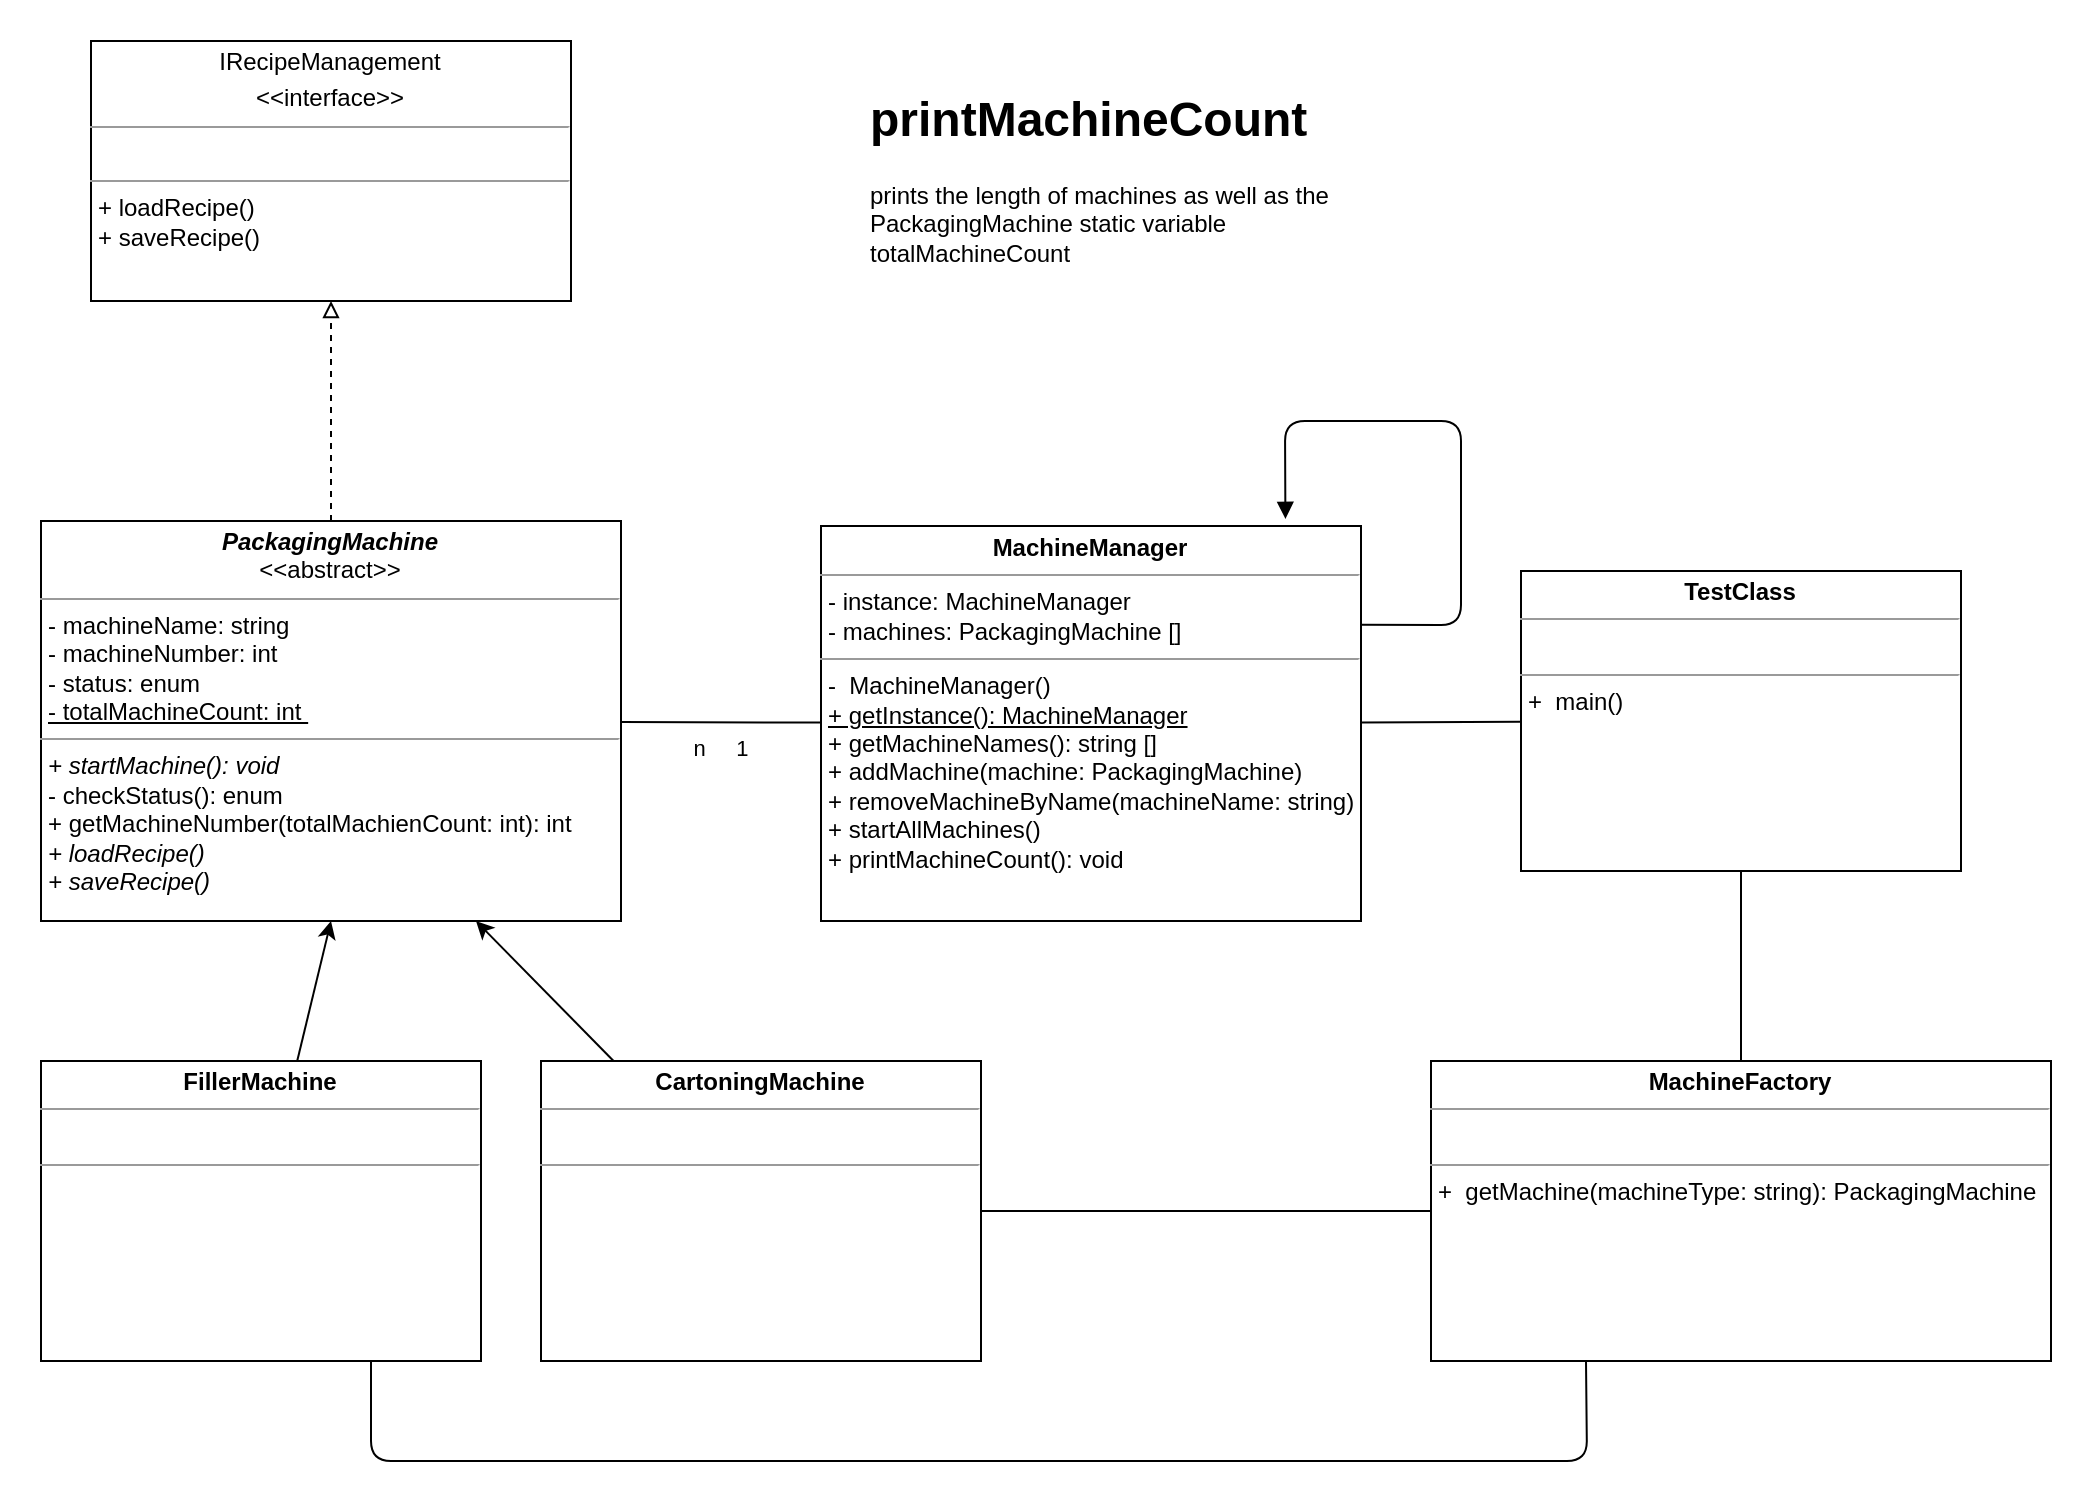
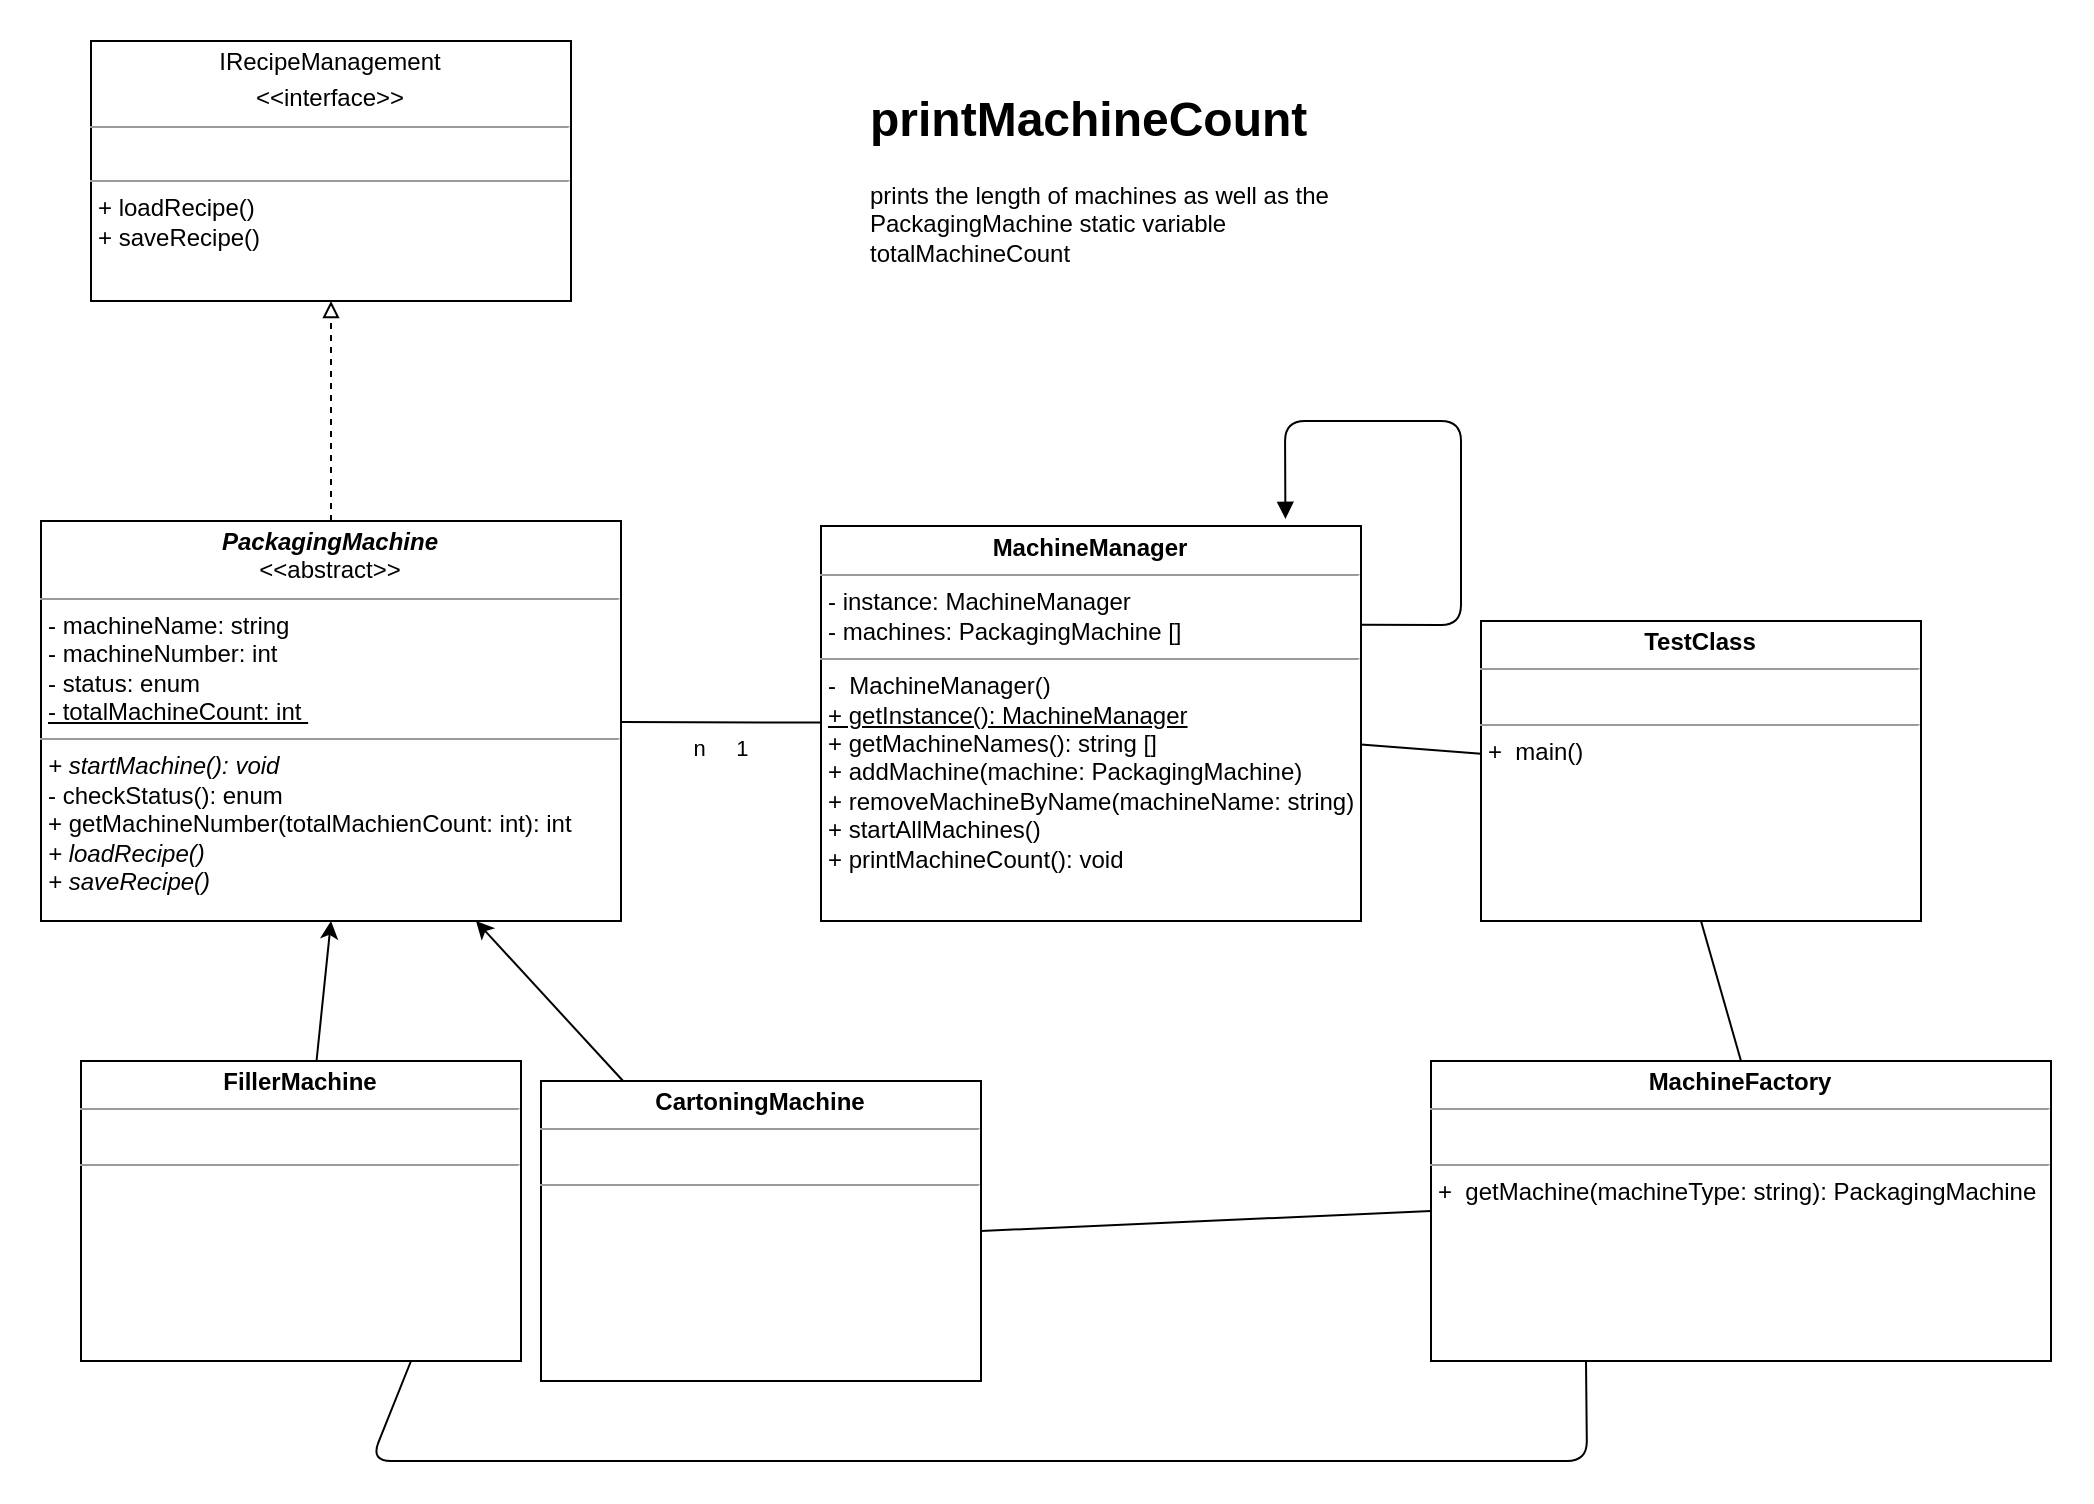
  <mxCell id="0" />
  <mxCell id="1" parent="0" />
  <mxCell id="2" style="edgeStyle=none;html=1;entryX=0.5;entryY=1;entryDx=0;entryDy=0;endArrow=block;endFill=0;dashed=1;" edge="1" parent="1" source="3" target="4"><mxGeometry relative="1" as="geometry" /></mxCell>
  <mxCell id="3" value="&lt;p style=&quot;margin:0px;margin-top:4px;text-align:center;&quot;&gt;&lt;span style=&quot;font-weight: 700;&quot;&gt;&lt;i&gt;PackagingMachine&lt;br&gt;&lt;/i&gt;&lt;/span&gt;&amp;lt;&amp;lt;abstract&amp;gt;&amp;gt;&lt;/p&gt;&lt;hr size=&quot;1&quot;&gt;&lt;p style=&quot;margin:0px;margin-left:4px;&quot;&gt;- machineName: string&lt;br style=&quot;padding: 0px; margin: 0px;&quot;&gt;- machineNumber: int&lt;br style=&quot;padding: 0px; margin: 0px;&quot;&gt;- status: enum&lt;br style=&quot;padding: 0px; margin: 0px;&quot;&gt;&lt;u&gt;- totalMachineCount: int&amp;nbsp;&lt;/u&gt;&lt;br&gt;&lt;/p&gt;&lt;hr size=&quot;1&quot;&gt;&lt;p style=&quot;margin:0px;margin-left:4px;&quot;&gt;&lt;i&gt;+ startMachine(): void&lt;/i&gt;&lt;br&gt;&lt;/p&gt;&lt;p style=&quot;margin:0px;margin-left:4px;&quot;&gt;- checkStatus(): enum&lt;/p&gt;&lt;p style=&quot;margin:0px;margin-left:4px;&quot;&gt;+ getMachineNumber(totalMachienCount: int): int&lt;/p&gt;&lt;p style=&quot;margin:0px;margin-left:4px;&quot;&gt;&lt;i&gt;+ loadRecipe()&lt;br style=&quot;padding: 0px; margin: 0px;&quot;&gt;+ saveRecipe()&lt;/i&gt;&lt;br&gt;&lt;/p&gt;&lt;p style=&quot;margin:0px;margin-left:4px;&quot;&gt;&lt;br&gt;&lt;/p&gt;" style="verticalAlign=top;align=left;overflow=fill;fontSize=12;fontFamily=Helvetica;html=1;fillColor=default;" parent="1" vertex="1"><mxGeometry x="20" y="260" width="290" height="200" as="geometry" /></mxCell>
  <mxCell id="4" value="&lt;p style=&quot;margin:0px;margin-top:4px;text-align:center;&quot;&gt;IRecipeManagement&lt;br&gt;&lt;/p&gt;&lt;p style=&quot;margin:0px;margin-top:4px;text-align:center;&quot;&gt;&amp;lt;&amp;lt;interface&amp;gt;&amp;gt;&lt;/p&gt;&lt;hr size=&quot;1&quot;&gt;&lt;p style=&quot;margin:0px;margin-left:4px;&quot;&gt;&lt;br&gt;&lt;/p&gt;&lt;hr size=&quot;1&quot;&gt;&lt;p style=&quot;margin:0px;margin-left:4px;&quot;&gt;+ loadRecipe()&lt;br style=&quot;padding: 0px; margin: 0px;&quot;&gt;+ saveRecipe()&lt;br&gt;&lt;/p&gt;" style="verticalAlign=top;align=left;overflow=fill;fontSize=12;fontFamily=Helvetica;html=1;fillColor=default;" parent="1" vertex="1"><mxGeometry x="45" y="20" width="240" height="130" as="geometry" /></mxCell>
  <mxCell id="5" value="n&amp;nbsp; &amp;nbsp; &amp;nbsp;1" style="edgeStyle=none;html=1;endArrow=none;endFill=0;verticalAlign=top;" edge="1" parent="1" source="7" target="3"><mxGeometry relative="1" as="geometry" /></mxCell>
  <mxCell id="6" style="edgeStyle=none;html=1;exitX=1;exitY=0.25;exitDx=0;exitDy=0;endArrow=block;endFill=1;entryX=0.86;entryY=-0.018;entryDx=0;entryDy=0;entryPerimeter=0;" edge="1" parent="1" source="7" target="7"><mxGeometry relative="1" as="geometry"><mxPoint x="640" y="270" as="targetPoint" /><Array as="points"><mxPoint x="730" y="312" /><mxPoint x="730" y="210" /><mxPoint x="642" y="210" /></Array></mxGeometry></mxCell>
  <mxCell id="7" value="&lt;p style=&quot;margin:0px;margin-top:4px;text-align:center;&quot;&gt;&lt;span style=&quot;font-weight: 700;&quot;&gt;MachineManager&lt;/span&gt;&lt;br&gt;&lt;/p&gt;&lt;hr size=&quot;1&quot;&gt;&lt;p style=&quot;margin:0px;margin-left:4px;&quot;&gt;- instance: MachineManager&lt;/p&gt;&lt;p style=&quot;margin:0px;margin-left:4px;&quot;&gt;- machines: PackagingMachine []&lt;/p&gt;&lt;hr size=&quot;1&quot;&gt;&lt;p style=&quot;margin:0px;margin-left:4px;&quot;&gt;-&amp;nbsp; MachineManager()&lt;/p&gt;&lt;p style=&quot;margin:0px;margin-left:4px;&quot;&gt;&lt;u&gt;+ getInstance(): MachineManager&lt;/u&gt;&lt;br style=&quot;padding: 0px; margin: 0px;&quot;&gt;+ getMachineNames(): string []&lt;br style=&quot;padding: 0px; margin: 0px;&quot;&gt;+ addMachine(machine: PackagingMachine)&lt;br style=&quot;padding: 0px; margin: 0px;&quot;&gt;+ removeMachineByName(machineName: string)&lt;br&gt;&lt;/p&gt;&lt;p style=&quot;margin:0px;margin-left:4px;&quot;&gt;+ startAllMachines()&lt;/p&gt;&lt;p style=&quot;margin:0px;margin-left:4px;&quot;&gt;+ printMachineCount(): void&lt;/p&gt;" style="verticalAlign=top;align=left;overflow=fill;fontSize=12;fontFamily=Helvetica;html=1;fillColor=default;perimeterSpacing=0;gradientColor=none;" parent="1" vertex="1"><mxGeometry x="410" y="262.5" width="270" height="197.5" as="geometry" /></mxCell>
  <mxCell id="8" style="edgeStyle=none;html=1;entryX=0.5;entryY=1;entryDx=0;entryDy=0;" edge="1" parent="1" source="10" target="3"><mxGeometry relative="1" as="geometry" /></mxCell>
  <mxCell id="9" style="edgeStyle=none;html=1;exitX=0.75;exitY=1;exitDx=0;exitDy=0;entryX=0.25;entryY=1;entryDx=0;entryDy=0;endArrow=none;endFill=0;" edge="1" parent="1" source="10" target="17"><mxGeometry relative="1" as="geometry"><Array as="points"><mxPoint x="185" y="730" /><mxPoint x="793" y="730" /></Array></mxGeometry></mxCell>
- <mxCell id="10" value="&lt;p style=&quot;margin:0px;margin-top:4px;text-align:center;&quot;&gt;&lt;b&gt;FillerMachine&lt;/b&gt;&lt;/p&gt;&lt;hr size=&quot;1&quot;&gt;&lt;p style=&quot;margin:0px;margin-left:4px;&quot;&gt;&lt;br&gt;&lt;/p&gt;&lt;hr size=&quot;1&quot;&gt;&lt;p style=&quot;margin:0px;margin-left:4px;&quot;&gt;&lt;br&gt;&lt;/p&gt;" style="verticalAlign=top;align=left;overflow=fill;fontSize=12;fontFamily=Helvetica;html=1;fillColor=default;perimeterSpacing=0;gradientColor=none;" vertex="1" parent="1"><mxGeometry x="20" y="530" width="220" height="150" as="geometry" /></mxCell>
+ <mxCell id="10" value="&lt;p style=&quot;margin:0px;margin-top:4px;text-align:center;&quot;&gt;&lt;b&gt;FillerMachine&lt;/b&gt;&lt;/p&gt;&lt;hr size=&quot;1&quot;&gt;&lt;p style=&quot;margin:0px;margin-left:4px;&quot;&gt;&lt;br&gt;&lt;/p&gt;&lt;hr size=&quot;1&quot;&gt;&lt;p style=&quot;margin:0px;margin-left:4px;&quot;&gt;&lt;br&gt;&lt;/p&gt;" style="verticalAlign=top;align=left;overflow=fill;fontSize=12;fontFamily=Helvetica;html=1;fillColor=default;perimeterSpacing=0;gradientColor=none;" vertex="1" parent="1"><mxGeometry x="40" y="530" width="220" height="150" as="geometry" /></mxCell>
  <mxCell id="11" style="edgeStyle=none;html=1;entryX=0.75;entryY=1;entryDx=0;entryDy=0;" edge="1" parent="1" source="12" target="3"><mxGeometry relative="1" as="geometry" /></mxCell>
- <mxCell id="12" value="&lt;p style=&quot;margin:0px;margin-top:4px;text-align:center;&quot;&gt;&lt;b&gt;CartoningMachine&lt;/b&gt;&lt;/p&gt;&lt;hr size=&quot;1&quot;&gt;&lt;p style=&quot;margin:0px;margin-left:4px;&quot;&gt;&lt;br&gt;&lt;/p&gt;&lt;hr size=&quot;1&quot;&gt;&lt;p style=&quot;margin:0px;margin-left:4px;&quot;&gt;&lt;br&gt;&lt;/p&gt;" style="verticalAlign=top;align=left;overflow=fill;fontSize=12;fontFamily=Helvetica;html=1;fillColor=default;perimeterSpacing=0;gradientColor=none;" vertex="1" parent="1"><mxGeometry x="270" y="530" width="220" height="150" as="geometry" /></mxCell>
+ <mxCell id="12" value="&lt;p style=&quot;margin:0px;margin-top:4px;text-align:center;&quot;&gt;&lt;b&gt;CartoningMachine&lt;/b&gt;&lt;/p&gt;&lt;hr size=&quot;1&quot;&gt;&lt;p style=&quot;margin:0px;margin-left:4px;&quot;&gt;&lt;br&gt;&lt;/p&gt;&lt;hr size=&quot;1&quot;&gt;&lt;p style=&quot;margin:0px;margin-left:4px;&quot;&gt;&lt;br&gt;&lt;/p&gt;" style="verticalAlign=top;align=left;overflow=fill;fontSize=12;fontFamily=Helvetica;html=1;fillColor=default;perimeterSpacing=0;gradientColor=none;" vertex="1" parent="1"><mxGeometry x="270" y="540" width="220" height="150" as="geometry" /></mxCell>
  <mxCell id="13" value="" style="edgeStyle=none;html=1;endArrow=none;endFill=0;" edge="1" parent="1" source="14" target="7"><mxGeometry relative="1" as="geometry" /></mxCell>
- <mxCell id="14" value="&lt;p style=&quot;margin:0px;margin-top:4px;text-align:center;&quot;&gt;&lt;b&gt;TestClass&lt;/b&gt;&lt;/p&gt;&lt;hr size=&quot;1&quot;&gt;&lt;p style=&quot;margin:0px;margin-left:4px;&quot;&gt;&lt;br&gt;&lt;/p&gt;&lt;hr size=&quot;1&quot;&gt;&lt;p style=&quot;margin:0px;margin-left:4px;&quot;&gt;+&amp;nbsp; main()&lt;/p&gt;" style="verticalAlign=top;align=left;overflow=fill;fontSize=12;fontFamily=Helvetica;html=1;fillColor=default;perimeterSpacing=0;gradientColor=none;" vertex="1" parent="1"><mxGeometry x="760" y="285" width="220" height="150" as="geometry" /></mxCell>
+ <mxCell id="14" value="&lt;p style=&quot;margin:0px;margin-top:4px;text-align:center;&quot;&gt;&lt;b&gt;TestClass&lt;/b&gt;&lt;/p&gt;&lt;hr size=&quot;1&quot;&gt;&lt;p style=&quot;margin:0px;margin-left:4px;&quot;&gt;&lt;br&gt;&lt;/p&gt;&lt;hr size=&quot;1&quot;&gt;&lt;p style=&quot;margin:0px;margin-left:4px;&quot;&gt;+&amp;nbsp; main()&lt;/p&gt;" style="verticalAlign=top;align=left;overflow=fill;fontSize=12;fontFamily=Helvetica;html=1;fillColor=default;perimeterSpacing=0;gradientColor=none;" vertex="1" parent="1"><mxGeometry x="740" y="310" width="220" height="150" as="geometry" /></mxCell>
  <mxCell id="15" style="edgeStyle=none;html=1;exitX=0.5;exitY=0;exitDx=0;exitDy=0;entryX=0.5;entryY=1;entryDx=0;entryDy=0;endArrow=none;endFill=0;" edge="1" parent="1" source="17" target="14"><mxGeometry relative="1" as="geometry" /></mxCell>
  <mxCell id="16" style="edgeStyle=none;html=1;exitX=0;exitY=0.5;exitDx=0;exitDy=0;entryX=1;entryY=0.5;entryDx=0;entryDy=0;endArrow=none;endFill=0;" edge="1" parent="1" source="17" target="12"><mxGeometry relative="1" as="geometry" /></mxCell>
  <mxCell id="17" value="&lt;p style=&quot;margin:0px;margin-top:4px;text-align:center;&quot;&gt;&lt;b&gt;MachineFactory&lt;/b&gt;&lt;/p&gt;&lt;hr size=&quot;1&quot;&gt;&lt;p style=&quot;margin:0px;margin-left:4px;&quot;&gt;&lt;br&gt;&lt;/p&gt;&lt;hr size=&quot;1&quot;&gt;&lt;p style=&quot;margin:0px;margin-left:4px;&quot;&gt;+&amp;nbsp; getMachine(machineType: string): PackagingMachine&lt;/p&gt;" style="verticalAlign=top;align=left;overflow=fill;fontSize=12;fontFamily=Helvetica;html=1;fillColor=default;perimeterSpacing=0;gradientColor=none;" vertex="1" parent="1"><mxGeometry x="715" y="530" width="310" height="150" as="geometry" /></mxCell>
  <mxCell id="18" value="&lt;h1&gt;printMachineCount&lt;/h1&gt;&lt;p&gt;&lt;span data-teams=&quot;true&quot;&gt;&lt;span dir=&quot;ltr&quot; class=&quot;ui-provider a b c d e f g h i j k l m n o p q r s t u v w x y z ab ac ae af ag ah ai aj ak&quot;&gt;prints the length of machines as well as the PackagingMachine static variable totalMachineCount&lt;/span&gt;&lt;/span&gt;&lt;br&gt;&lt;/p&gt;" style="text;html=1;strokeColor=none;fillColor=none;spacing=5;spacingTop=-20;whiteSpace=wrap;overflow=hidden;rounded=0;" vertex="1" parent="1"><mxGeometry x="430" y="40" width="280" height="120" as="geometry" /></mxCell>
